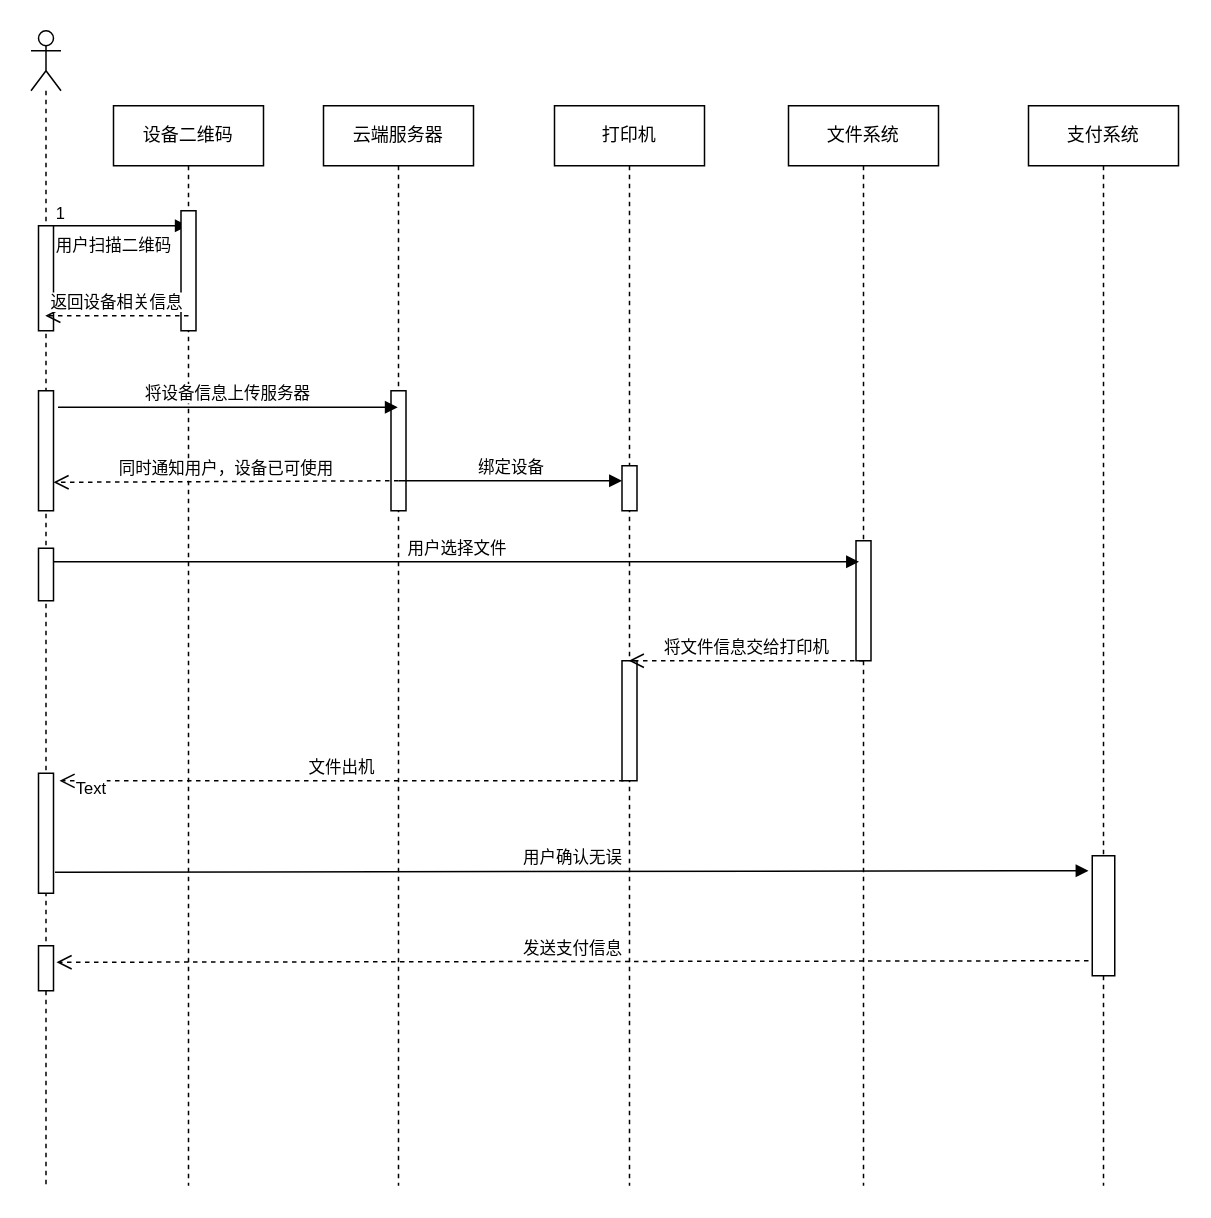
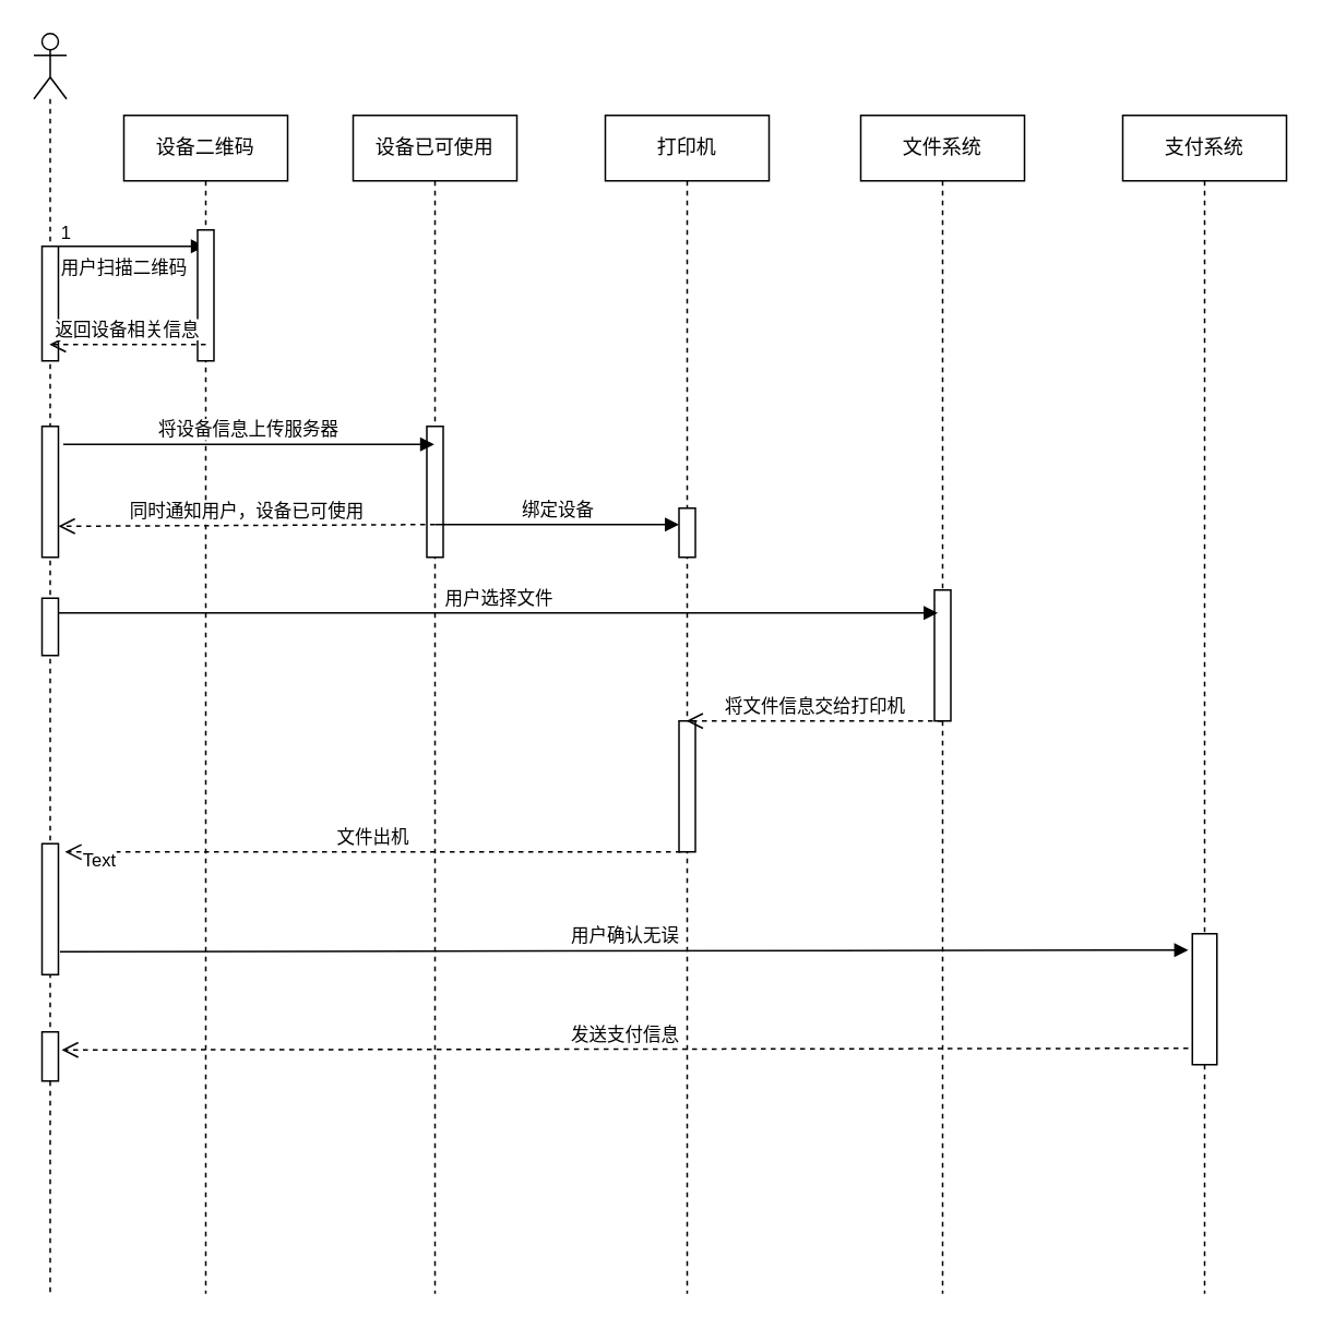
  <mxCell id="0" />
  <mxCell id="1" parent="0" />
  <mxCell id="2" value="" style="shape=umlLifeline;participant=umlActor;perimeter=lifelinePerimeter;whiteSpace=wrap;html=1;container=1;collapsible=0;recursiveResize=0;verticalAlign=top;spacingTop=36;outlineConnect=0;" vertex="1" parent="1"><mxGeometry x="20" y="20" width="20" height="770" as="geometry" /></mxCell>
  <mxCell id="3" value="用户扫描二维码" style="endArrow=block;endFill=1;html=1;edgeStyle=orthogonalEdgeStyle;align=left;verticalAlign=top;rounded=0;" edge="1" parent="2" target="11"><mxGeometry x="-1" relative="1" as="geometry"><mxPoint x="15" y="130" as="sourcePoint" /><mxPoint x="115" y="130" as="targetPoint" /><Array as="points"><mxPoint x="65" y="130" /><mxPoint x="65" y="130" /></Array></mxGeometry></mxCell>
  <mxCell id="4" value="1" style="edgeLabel;resizable=0;html=1;align=left;verticalAlign=bottom;" connectable="0" vertex="1" parent="3"><mxGeometry x="-1" relative="1" as="geometry" /></mxCell>
  <mxCell id="5" value="" style="html=1;points=[];perimeter=orthogonalPerimeter;" vertex="1" parent="2"><mxGeometry x="5" y="130" width="10" height="70" as="geometry" /></mxCell>
  <mxCell id="6" value="用户确认无误" style="html=1;verticalAlign=bottom;endArrow=block;rounded=0;exitX=1.1;exitY=0.825;exitDx=0;exitDy=0;exitPerimeter=0;" edge="1" parent="2" source="9"><mxGeometry width="80" relative="1" as="geometry"><mxPoint x="35" y="560" as="sourcePoint" /><mxPoint x="705" y="560" as="targetPoint" /></mxGeometry></mxCell>
  <mxCell id="7" value="" style="html=1;points=[];perimeter=orthogonalPerimeter;" vertex="1" parent="2"><mxGeometry x="5" y="240" width="10" height="80" as="geometry" /></mxCell>
  <mxCell id="8" value="" style="html=1;points=[];perimeter=orthogonalPerimeter;" vertex="1" parent="2"><mxGeometry x="5" y="345" width="10" height="35" as="geometry" /></mxCell>
  <mxCell id="9" value="" style="html=1;points=[];perimeter=orthogonalPerimeter;" vertex="1" parent="2"><mxGeometry x="5" y="495" width="10" height="80" as="geometry" /></mxCell>
  <mxCell id="10" value="" style="html=1;points=[];perimeter=orthogonalPerimeter;" vertex="1" parent="2"><mxGeometry x="5" y="610" width="10" height="30" as="geometry" /></mxCell>
  <mxCell id="11" value="设备二维码" style="shape=umlLifeline;perimeter=lifelinePerimeter;whiteSpace=wrap;html=1;container=1;collapsible=0;recursiveResize=0;outlineConnect=0;" vertex="1" parent="1"><mxGeometry x="75" y="70" width="100" height="720" as="geometry" /></mxCell>
  <mxCell id="12" value="" style="html=1;points=[];perimeter=orthogonalPerimeter;" vertex="1" parent="11"><mxGeometry x="45" y="70" width="10" height="80" as="geometry" /></mxCell>
- <mxCell id="13" value="云端服务器" style="shape=umlLifeline;perimeter=lifelinePerimeter;whiteSpace=wrap;html=1;container=1;collapsible=0;recursiveResize=0;outlineConnect=0;" vertex="1" parent="1"><mxGeometry x="215" y="70" width="100" height="720" as="geometry" /></mxCell>
+ <mxCell id="13" value="设备已可使用" style="shape=umlLifeline;perimeter=lifelinePerimeter;whiteSpace=wrap;html=1;container=1;collapsible=0;recursiveResize=0;outlineConnect=0;" vertex="1" parent="1"><mxGeometry x="215" y="70" width="100" height="720" as="geometry" /></mxCell>
  <mxCell id="14" value="" style="html=1;points=[];perimeter=orthogonalPerimeter;" vertex="1" parent="13"><mxGeometry x="45" y="190" width="10" height="80" as="geometry" /></mxCell>
  <mxCell id="15" value="绑定设备" style="html=1;verticalAlign=bottom;endArrow=block;rounded=0;" edge="1" parent="13" target="17"><mxGeometry width="80" relative="1" as="geometry"><mxPoint x="50" y="250" as="sourcePoint" /><mxPoint x="130" y="250" as="targetPoint" /></mxGeometry></mxCell>
  <mxCell id="16" value="打印机" style="shape=umlLifeline;perimeter=lifelinePerimeter;whiteSpace=wrap;html=1;container=1;collapsible=0;recursiveResize=0;outlineConnect=0;" vertex="1" parent="1"><mxGeometry x="369" y="70" width="100" height="720" as="geometry" /></mxCell>
  <mxCell id="17" value="" style="html=1;points=[];perimeter=orthogonalPerimeter;" vertex="1" parent="16"><mxGeometry x="45" y="240" width="10" height="30" as="geometry" /></mxCell>
  <mxCell id="18" value="" style="html=1;points=[];perimeter=orthogonalPerimeter;" vertex="1" parent="16"><mxGeometry x="45" y="370" width="10" height="80" as="geometry" /></mxCell>
  <mxCell id="19" value="文件系统" style="shape=umlLifeline;perimeter=lifelinePerimeter;whiteSpace=wrap;html=1;container=1;collapsible=0;recursiveResize=0;outlineConnect=0;" vertex="1" parent="1"><mxGeometry x="525" y="70" width="100" height="720" as="geometry" /></mxCell>
  <mxCell id="20" value="" style="html=1;points=[];perimeter=orthogonalPerimeter;" vertex="1" parent="19"><mxGeometry x="45" y="290" width="10" height="80" as="geometry" /></mxCell>
  <mxCell id="21" value="支付系统" style="shape=umlLifeline;perimeter=lifelinePerimeter;whiteSpace=wrap;html=1;container=1;collapsible=0;recursiveResize=0;outlineConnect=0;" vertex="1" parent="1"><mxGeometry x="685" y="70" width="100" height="720" as="geometry" /></mxCell>
  <mxCell id="22" value="" style="html=1;points=[];perimeter=orthogonalPerimeter;" vertex="1" parent="21"><mxGeometry x="42.5" y="500" width="15" height="80" as="geometry" /></mxCell>
  <mxCell id="23" value="返回设备相关信息" style="html=1;verticalAlign=bottom;endArrow=open;dashed=1;endSize=8;rounded=0;" edge="1" parent="1" target="2"><mxGeometry relative="1" as="geometry"><mxPoint x="125" y="210" as="sourcePoint" /><mxPoint x="45" y="210" as="targetPoint" /></mxGeometry></mxCell>
  <mxCell id="24" value="同时通知用户，设备已可使用" style="html=1;verticalAlign=bottom;endArrow=open;dashed=1;endSize=8;rounded=0;entryX=1;entryY=0.763;entryDx=0;entryDy=0;entryPerimeter=0;" edge="1" parent="1" target="7"><mxGeometry relative="1" as="geometry"><mxPoint x="265" y="320" as="sourcePoint" /><mxPoint x="65" y="320" as="targetPoint" /></mxGeometry></mxCell>
  <mxCell id="25" value="用户选择文件" style="html=1;verticalAlign=bottom;endArrow=block;rounded=0;entryX=0.2;entryY=0.175;entryDx=0;entryDy=0;entryPerimeter=0;" edge="1" parent="1" source="8" target="20"><mxGeometry width="80" relative="1" as="geometry"><mxPoint x="55" y="374" as="sourcePoint" /><mxPoint x="115" y="440" as="targetPoint" /></mxGeometry></mxCell>
  <mxCell id="26" value="将文件信息交给打印机" style="html=1;verticalAlign=bottom;endArrow=open;dashed=1;endSize=8;rounded=0;" edge="1" parent="1" target="16"><mxGeometry relative="1" as="geometry"><mxPoint x="575" y="440" as="sourcePoint" /><mxPoint x="495" y="440" as="targetPoint" /></mxGeometry></mxCell>
  <mxCell id="27" value="文件出机" style="html=1;verticalAlign=bottom;endArrow=open;dashed=1;endSize=8;rounded=0;entryX=1.4;entryY=0.063;entryDx=0;entryDy=0;entryPerimeter=0;" edge="1" parent="1" target="9"><mxGeometry relative="1" as="geometry"><mxPoint x="415" y="520" as="sourcePoint" /><mxPoint x="45" y="520" as="targetPoint" /></mxGeometry></mxCell>
  <mxCell id="28" value="Text" style="edgeLabel;html=1;align=center;verticalAlign=middle;resizable=0;points=[];" vertex="1" connectable="0" parent="27"><mxGeometry x="0.891" y="4" relative="1" as="geometry"><mxPoint as="offset" /></mxGeometry></mxCell>
  <mxCell id="29" value="发送支付信息" style="html=1;verticalAlign=bottom;endArrow=open;dashed=1;endSize=8;rounded=0;entryX=1.2;entryY=0.367;entryDx=0;entryDy=0;entryPerimeter=0;" edge="1" parent="1" target="10"><mxGeometry relative="1" as="geometry"><mxPoint x="725" y="640" as="sourcePoint" /><mxPoint x="55" y="640" as="targetPoint" /></mxGeometry></mxCell>
  <mxCell id="30" value="将设备信息上传服务器" style="html=1;verticalAlign=bottom;endArrow=block;rounded=0;exitX=1.3;exitY=0.138;exitDx=0;exitDy=0;exitPerimeter=0;" edge="1" parent="1" source="7" target="13"><mxGeometry width="80" relative="1" as="geometry"><mxPoint x="55" y="270" as="sourcePoint" /><mxPoint x="115" y="270" as="targetPoint" /></mxGeometry></mxCell>
